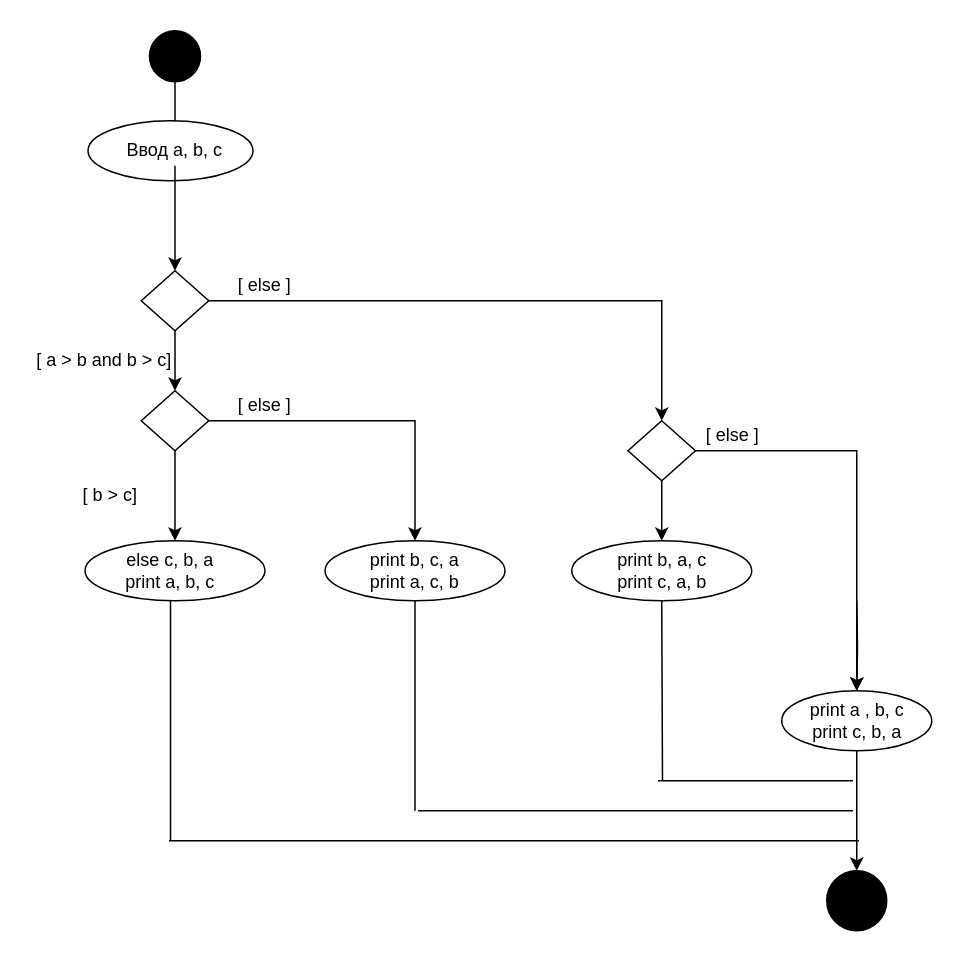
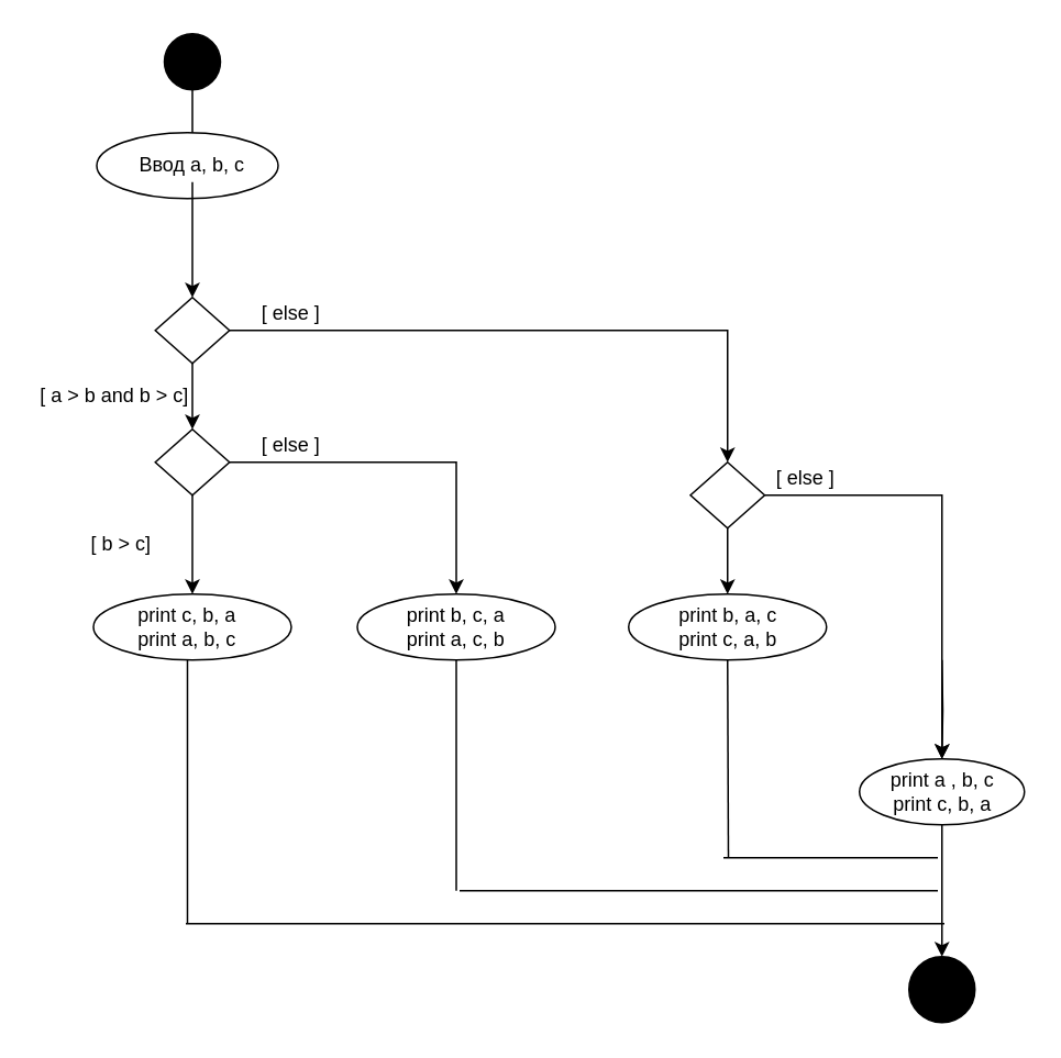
  <mxCell id="0" />
  <mxCell id="1" parent="0" />
  <mxCell id="2" value="" style="edgeStyle=orthogonalEdgeStyle;rounded=0;orthogonalLoop=1;jettySize=auto;html=1;" edge="1" parent="1" source="3" target="6"><mxGeometry relative="1" as="geometry" /></mxCell>
  <mxCell id="3" value="" style="ellipse;whiteSpace=wrap;html=1;aspect=fixed;fillColor=#000000;" vertex="1" parent="1"><mxGeometry x="99" y="20" width="34" height="34" as="geometry" /></mxCell>
  <mxCell id="4" value="" style="ellipse;whiteSpace=wrap;html=1;fillColor=#FFFFFF;" vertex="1" parent="1"><mxGeometry x="58" y="80" width="110" height="40" as="geometry" /></mxCell>
  <mxCell id="5" value="" style="edgeStyle=orthogonalEdgeStyle;rounded=0;orthogonalLoop=1;jettySize=auto;html=1;" edge="1" parent="1" source="6"><mxGeometry relative="1" as="geometry"><mxPoint x="116" y="180" as="targetPoint" /></mxGeometry></mxCell>
  <mxCell id="6" value="Ввод a, b, c" style="text;html=1;strokeColor=none;fillColor=none;align=center;verticalAlign=middle;whiteSpace=wrap;rounded=0;" vertex="1" parent="1"><mxGeometry x="76" y="90" width="80" height="20" as="geometry" /></mxCell>
  <mxCell id="7" value="" style="edgeStyle=orthogonalEdgeStyle;rounded=0;orthogonalLoop=1;jettySize=auto;html=1;" edge="1" parent="1" source="9" target="12"><mxGeometry relative="1" as="geometry" /></mxCell>
  <mxCell id="8" value="" style="edgeStyle=orthogonalEdgeStyle;rounded=0;orthogonalLoop=1;jettySize=auto;html=1;" edge="1" parent="1" source="9" target="15"><mxGeometry relative="1" as="geometry" /></mxCell>
  <mxCell id="9" value="" style="rhombus;whiteSpace=wrap;html=1;fillColor=#FFFFFF;" vertex="1" parent="1"><mxGeometry x="93.5" y="180" width="45" height="40" as="geometry" /></mxCell>
  <mxCell id="10" value="" style="edgeStyle=orthogonalEdgeStyle;rounded=0;orthogonalLoop=1;jettySize=auto;html=1;" edge="1" parent="1" source="12" target="18"><mxGeometry relative="1" as="geometry" /></mxCell>
  <mxCell id="11" value="" style="edgeStyle=orthogonalEdgeStyle;rounded=0;orthogonalLoop=1;jettySize=auto;html=1;" edge="1" parent="1" source="12" target="21"><mxGeometry relative="1" as="geometry" /></mxCell>
  <mxCell id="12" value="" style="rhombus;whiteSpace=wrap;html=1;fillColor=#FFFFFF;" vertex="1" parent="1"><mxGeometry x="93.5" y="260" width="45" height="40" as="geometry" /></mxCell>
  <mxCell id="13" value="" style="edgeStyle=orthogonalEdgeStyle;rounded=0;orthogonalLoop=1;jettySize=auto;html=1;entryX=0.5;entryY=0;entryDx=0;entryDy=0;" edge="1" parent="1" source="15" target="30"><mxGeometry relative="1" as="geometry"><mxPoint x="568" y="400" as="targetPoint" /></mxGeometry></mxCell>
  <mxCell id="14" value="" style="edgeStyle=orthogonalEdgeStyle;rounded=0;orthogonalLoop=1;jettySize=auto;html=1;" edge="1" parent="1" source="15" target="25"><mxGeometry relative="1" as="geometry" /></mxCell>
  <mxCell id="15" value="" style="rhombus;whiteSpace=wrap;html=1;fillColor=#FFFFFF;" vertex="1" parent="1"><mxGeometry x="418" y="280" width="45" height="40" as="geometry" /></mxCell>
  <mxCell id="16" value="[ else ]" style="text;html=1;strokeColor=none;fillColor=none;align=center;verticalAlign=middle;whiteSpace=wrap;rounded=0;" vertex="1" parent="1"><mxGeometry x="156" y="180" width="40" height="20" as="geometry" /></mxCell>
  <mxCell id="17" value="[ a &amp;gt; b and b &amp;gt; c]" style="text;html=1;strokeColor=none;fillColor=none;align=center;verticalAlign=middle;whiteSpace=wrap;rounded=0;" vertex="1" parent="1"><mxGeometry x="20" y="230" width="98" height="20" as="geometry" /></mxCell>
  <mxCell id="18" value="" style="ellipse;whiteSpace=wrap;html=1;fillColor=#FFFFFF;" vertex="1" parent="1"><mxGeometry x="56" y="360" width="120" height="40" as="geometry" /></mxCell>
  <mxCell id="19" value="[ b &amp;gt; c]" style="text;html=1;strokeColor=none;fillColor=none;align=center;verticalAlign=middle;whiteSpace=wrap;rounded=0;" vertex="1" parent="1"><mxGeometry x="28" y="320" width="90" height="20" as="geometry" /></mxCell>
- <mxCell id="20" value="&lt;div&gt;else c, b, a&lt;/div&gt;&lt;div&gt;print a, b, c&lt;br&gt;&lt;/div&gt;" style="text;html=1;strokeColor=none;fillColor=none;align=center;verticalAlign=middle;whiteSpace=wrap;rounded=0;" vertex="1" parent="1"><mxGeometry x="68" y="360" width="90" height="40" as="geometry" /></mxCell>
+ <mxCell id="20" value="&lt;div&gt;print c, b, a&lt;/div&gt;&lt;div&gt;print a, b, c&lt;br&gt;&lt;/div&gt;" style="text;html=1;strokeColor=none;fillColor=none;align=center;verticalAlign=middle;whiteSpace=wrap;rounded=0;" vertex="1" parent="1"><mxGeometry x="68" y="360" width="90" height="40" as="geometry" /></mxCell>
  <mxCell id="21" value="" style="ellipse;whiteSpace=wrap;html=1;fillColor=#FFFFFF;" vertex="1" parent="1"><mxGeometry x="216" y="360" width="120" height="40" as="geometry" /></mxCell>
  <mxCell id="22" value="&lt;div&gt;print b, c, a&lt;br&gt;&lt;/div&gt;&lt;div&gt;print a, c, b&lt;br&gt;&lt;/div&gt;" style="text;html=1;strokeColor=none;fillColor=none;align=center;verticalAlign=middle;whiteSpace=wrap;rounded=0;" vertex="1" parent="1"><mxGeometry x="231" y="360" width="90" height="40" as="geometry" /></mxCell>
  <mxCell id="23" value="[ else ]" style="text;html=1;strokeColor=none;fillColor=none;align=center;verticalAlign=middle;whiteSpace=wrap;rounded=0;" vertex="1" parent="1"><mxGeometry x="156" y="260" width="40" height="20" as="geometry" /></mxCell>
  <mxCell id="24" value="" style="edgeStyle=orthogonalEdgeStyle;rounded=0;orthogonalLoop=1;jettySize=auto;html=1;" edge="1" parent="1" target="27"><mxGeometry relative="1" as="geometry"><mxPoint x="570.5" y="400" as="sourcePoint" /></mxGeometry></mxCell>
  <mxCell id="25" value="" style="ellipse;whiteSpace=wrap;html=1;fillColor=#FFFFFF;" vertex="1" parent="1"><mxGeometry x="380.5" y="360" width="120" height="40" as="geometry" /></mxCell>
  <mxCell id="26" value="&lt;div&gt;print b, a, c&lt;br&gt;&lt;/div&gt;&lt;div&gt;print c, a, b&lt;br&gt;&lt;/div&gt;" style="text;html=1;strokeColor=none;fillColor=none;align=center;verticalAlign=middle;whiteSpace=wrap;rounded=0;" vertex="1" parent="1"><mxGeometry x="395.5" y="360" width="90" height="40" as="geometry" /></mxCell>
  <mxCell id="27" value="" style="ellipse;whiteSpace=wrap;html=1;fillColor=#FFFFFF;" vertex="1" parent="1"><mxGeometry x="520.5" y="460" width="100" height="40" as="geometry" /></mxCell>
  <mxCell id="28" value="[ else ]" style="text;html=1;strokeColor=none;fillColor=none;align=center;verticalAlign=middle;whiteSpace=wrap;rounded=0;" vertex="1" parent="1"><mxGeometry x="468" y="280" width="40" height="20" as="geometry" /></mxCell>
  <mxCell id="29" value="" style="edgeStyle=orthogonalEdgeStyle;rounded=0;orthogonalLoop=1;jettySize=auto;html=1;" edge="1" parent="1" source="30" target="31"><mxGeometry relative="1" as="geometry" /></mxCell>
  <mxCell id="30" value="&lt;div&gt;print a , b, c&lt;br&gt;&lt;/div&gt;&lt;div&gt;print c, b, a&lt;br&gt;&lt;/div&gt;" style="text;html=1;strokeColor=none;fillColor=none;align=center;verticalAlign=middle;whiteSpace=wrap;rounded=0;" vertex="1" parent="1"><mxGeometry x="525.5" y="460" width="90" height="40" as="geometry" /></mxCell>
  <mxCell id="31" value="" style="ellipse;whiteSpace=wrap;html=1;aspect=fixed;fillColor=#000000;" vertex="1" parent="1"><mxGeometry x="550.5" y="580" width="40" height="40" as="geometry" /></mxCell>
  <mxCell id="32" value="" style="endArrow=none;html=1;entryX=0.5;entryY=1;entryDx=0;entryDy=0;" edge="1" parent="1" target="26"><mxGeometry width="50" height="50" relative="1" as="geometry"><mxPoint x="441" y="520" as="sourcePoint" /><mxPoint x="528" y="390" as="targetPoint" /></mxGeometry></mxCell>
  <mxCell id="33" value="" style="endArrow=none;html=1;" edge="1" parent="1"><mxGeometry width="50" height="50" relative="1" as="geometry"><mxPoint x="438" y="520" as="sourcePoint" /><mxPoint x="568" y="520" as="targetPoint" /></mxGeometry></mxCell>
  <mxCell id="34" value="" style="endArrow=none;html=1;entryX=0.5;entryY=1;entryDx=0;entryDy=0;" edge="1" parent="1" target="22"><mxGeometry width="50" height="50" relative="1" as="geometry"><mxPoint x="276" y="540" as="sourcePoint" /><mxPoint x="368" y="450" as="targetPoint" /></mxGeometry></mxCell>
  <mxCell id="35" value="" style="endArrow=none;html=1;" edge="1" parent="1"><mxGeometry width="50" height="50" relative="1" as="geometry"><mxPoint x="568" y="540" as="sourcePoint" /><mxPoint x="278" y="540" as="targetPoint" /></mxGeometry></mxCell>
  <mxCell id="36" value="" style="endArrow=none;html=1;entryX=0.5;entryY=1;entryDx=0;entryDy=0;" edge="1" parent="1" target="20"><mxGeometry width="50" height="50" relative="1" as="geometry"><mxPoint x="113" y="560" as="sourcePoint" /><mxPoint x="198" y="460" as="targetPoint" /></mxGeometry></mxCell>
  <mxCell id="37" value="" style="endArrow=none;html=1;" edge="1" parent="1"><mxGeometry width="50" height="50" relative="1" as="geometry"><mxPoint x="572" y="560" as="sourcePoint" /><mxPoint x="112" y="560" as="targetPoint" /></mxGeometry></mxCell>
